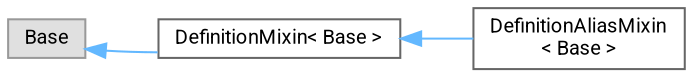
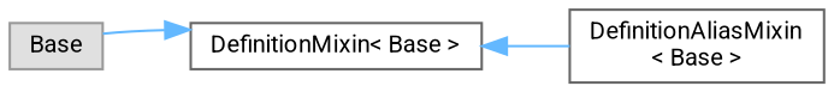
  digraph {
    fontname=Roboto
    rankdir=LR
    node [color=grey40 fillcolor=white fontname=Roboto fontsize=10 shape=box style=filled]
    edge [color=steelblue1 dir=back fontname=Roboto fontsize=10 labelfontname=Helvetica labelfontsize=10 style=solid]
    n1 [color=grey60 fillcolor="#E0E0E0" height=0.2 label=Base width=0.4]
    n2 [height=0.2 label="DefinitionMixin\< Base \>" width=0.4]
    n3 [height=0.2 label="DefinitionAliasMixin\l\< Base \>" width=0.4]
-   n1 -> n2
+   n2 -> n1
    n2 -> n3
  }
